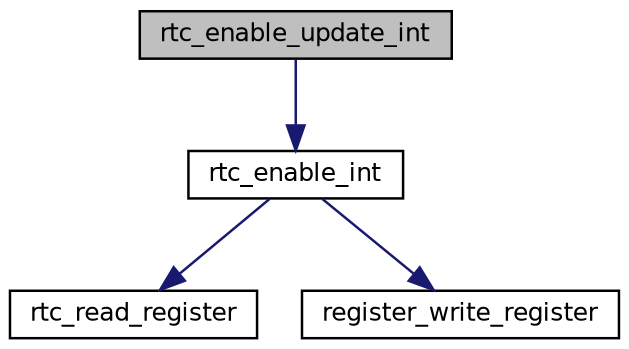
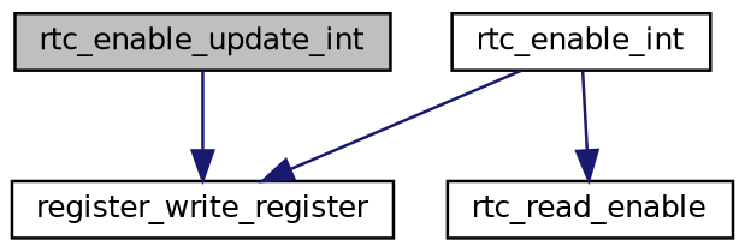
  digraph {
    rankdir=TB
    node [color=black fillcolor=white fontname=Helvetica fontsize=10 shape=record style=filled]
    edge [color=midnightblue fontname=Helvetica fontsize=10 labelfontname=Helvetica labelfontsize=10 style=solid]
    n1 [fillcolor=grey75 fontcolor=black height=0.2 label=rtc_enable_update_int width=0.4]
    n2 [height=0.2 label=rtc_enable_int width=0.4]
-   n3 [height=0.2 label=rtc_read_register width=0.4]
+   n3 [height=0.2 label=rtc_read_enable width=0.4]
    n4 [height=0.2 label=register_write_register width=0.4]
-   n1 -> n2
+   n1 -> n4
    n2 -> n3
    n2 -> n4
  }
